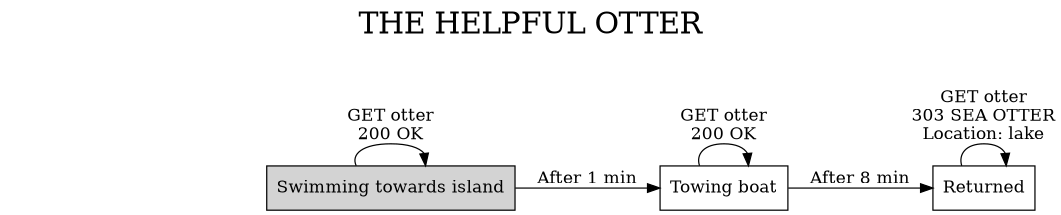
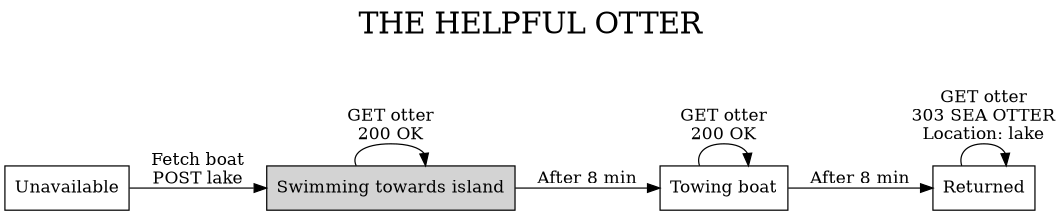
  digraph {
    fontsize=24
    label="THE HELPFUL OTTER"
    labelloc=t
    rankdir=LR
    node [shape=box]
+   n1 [label=Unavailable]
    n2 [bgcolor=black label="Swimming towards island" style=filled]
    n3 [label="Towing boat"]
    n4 [label=Returned]
+   n1 -> n2 [label="Fetch boat\nPOST lake"]
    n2 -> n2 [label="GET otter\n200 OK"]
-   n2 -> n3 [label="After 1 min"]
+   n2 -> n3 [label="After 8 min"]
    n3 -> n3 [label="GET otter\n200 OK"]
    n3 -> n4 [label="After 8 min"]
    n4 -> n4 [label="GET otter\n303 SEA OTTER\nLocation: lake"]
  }
